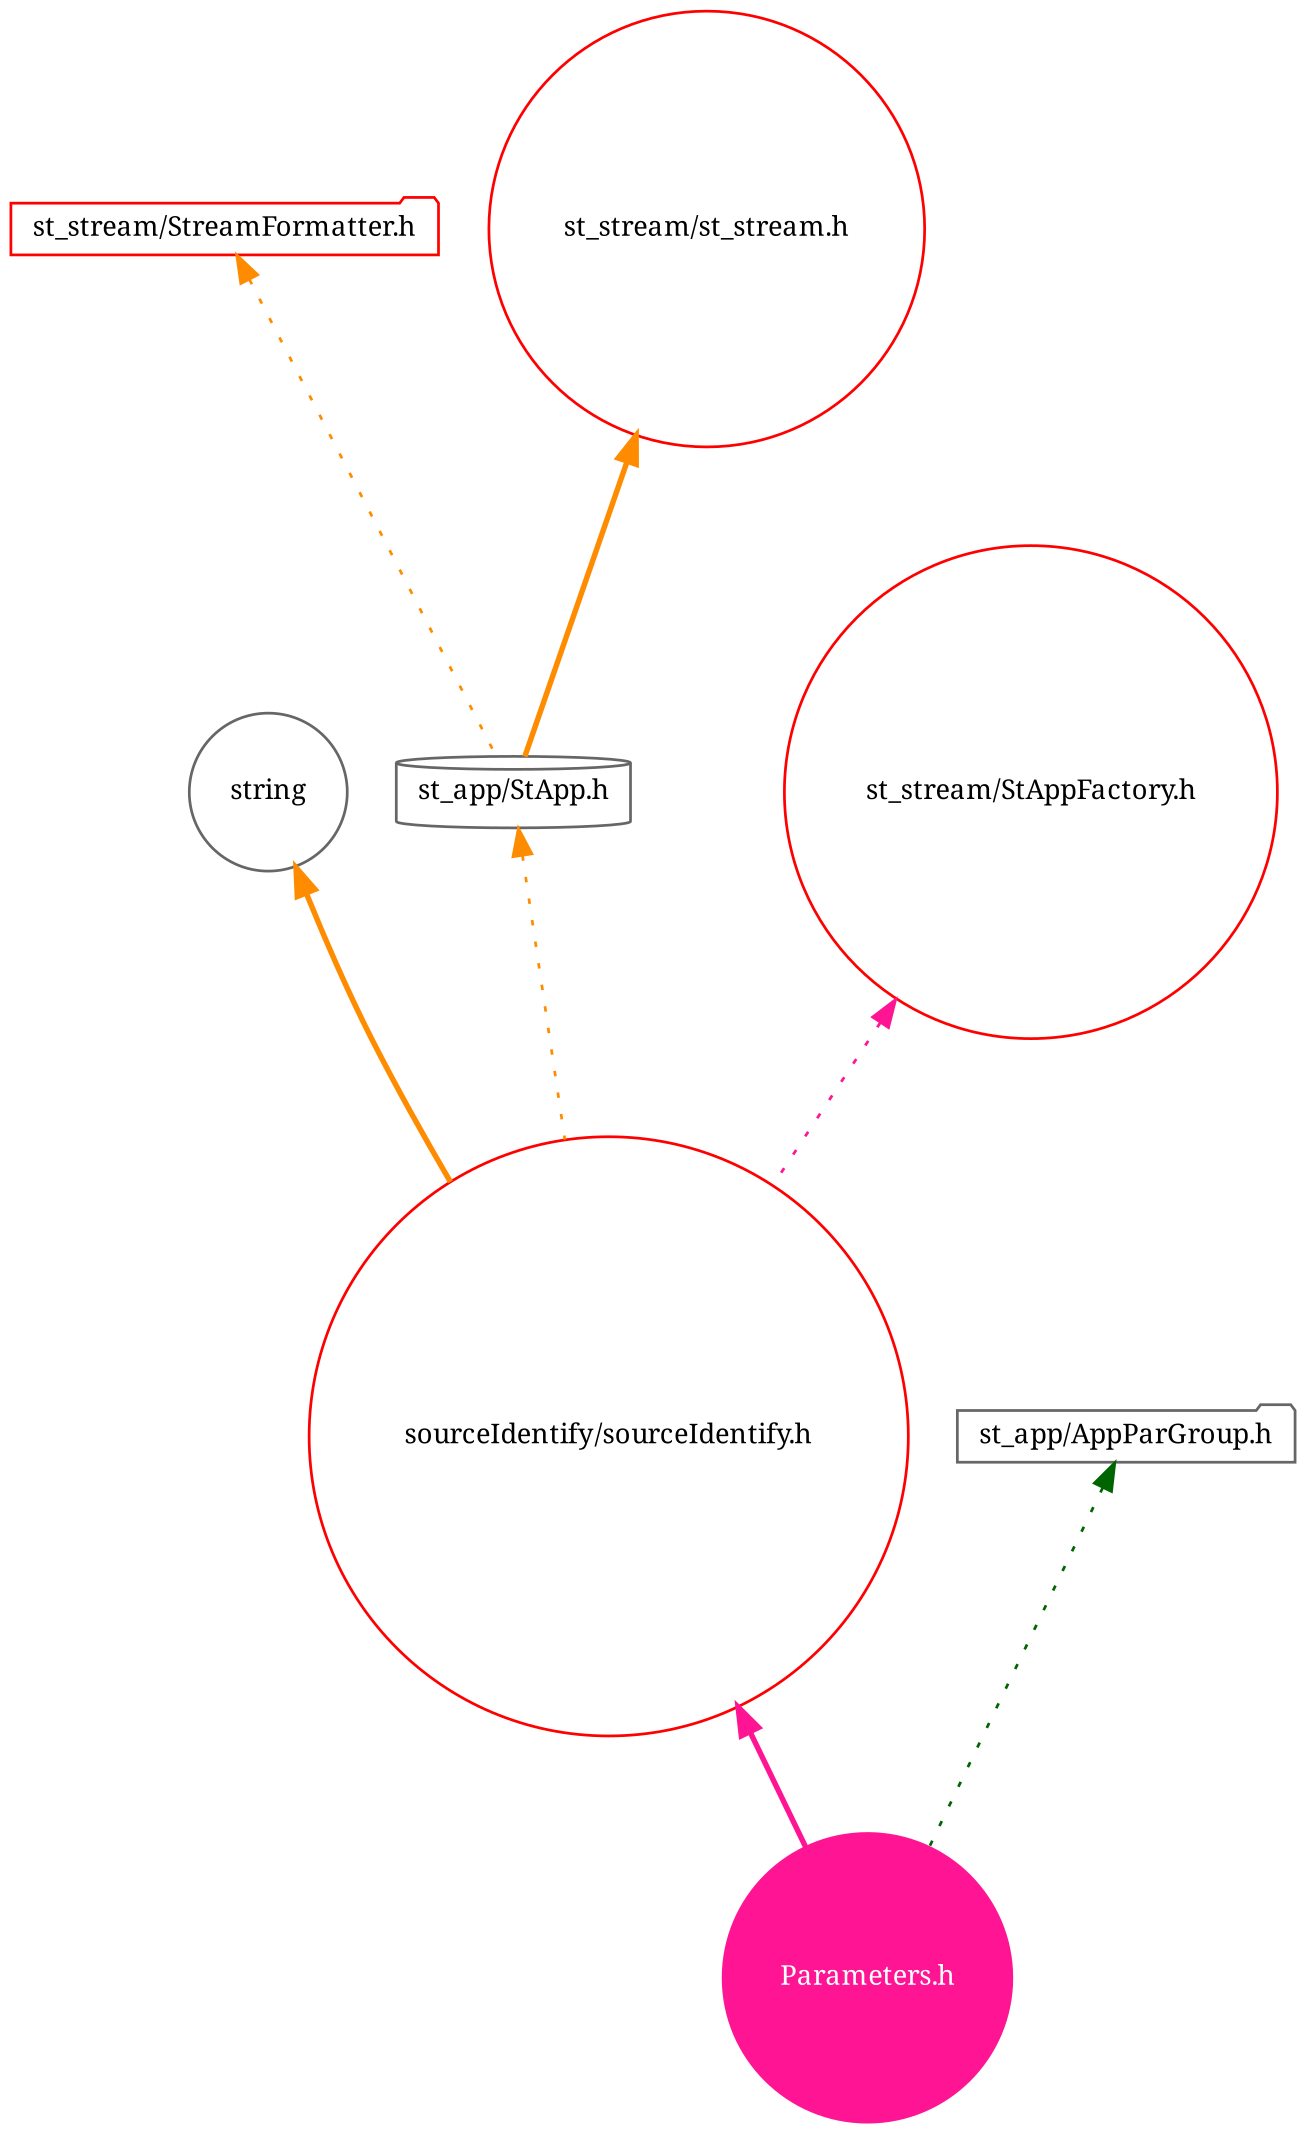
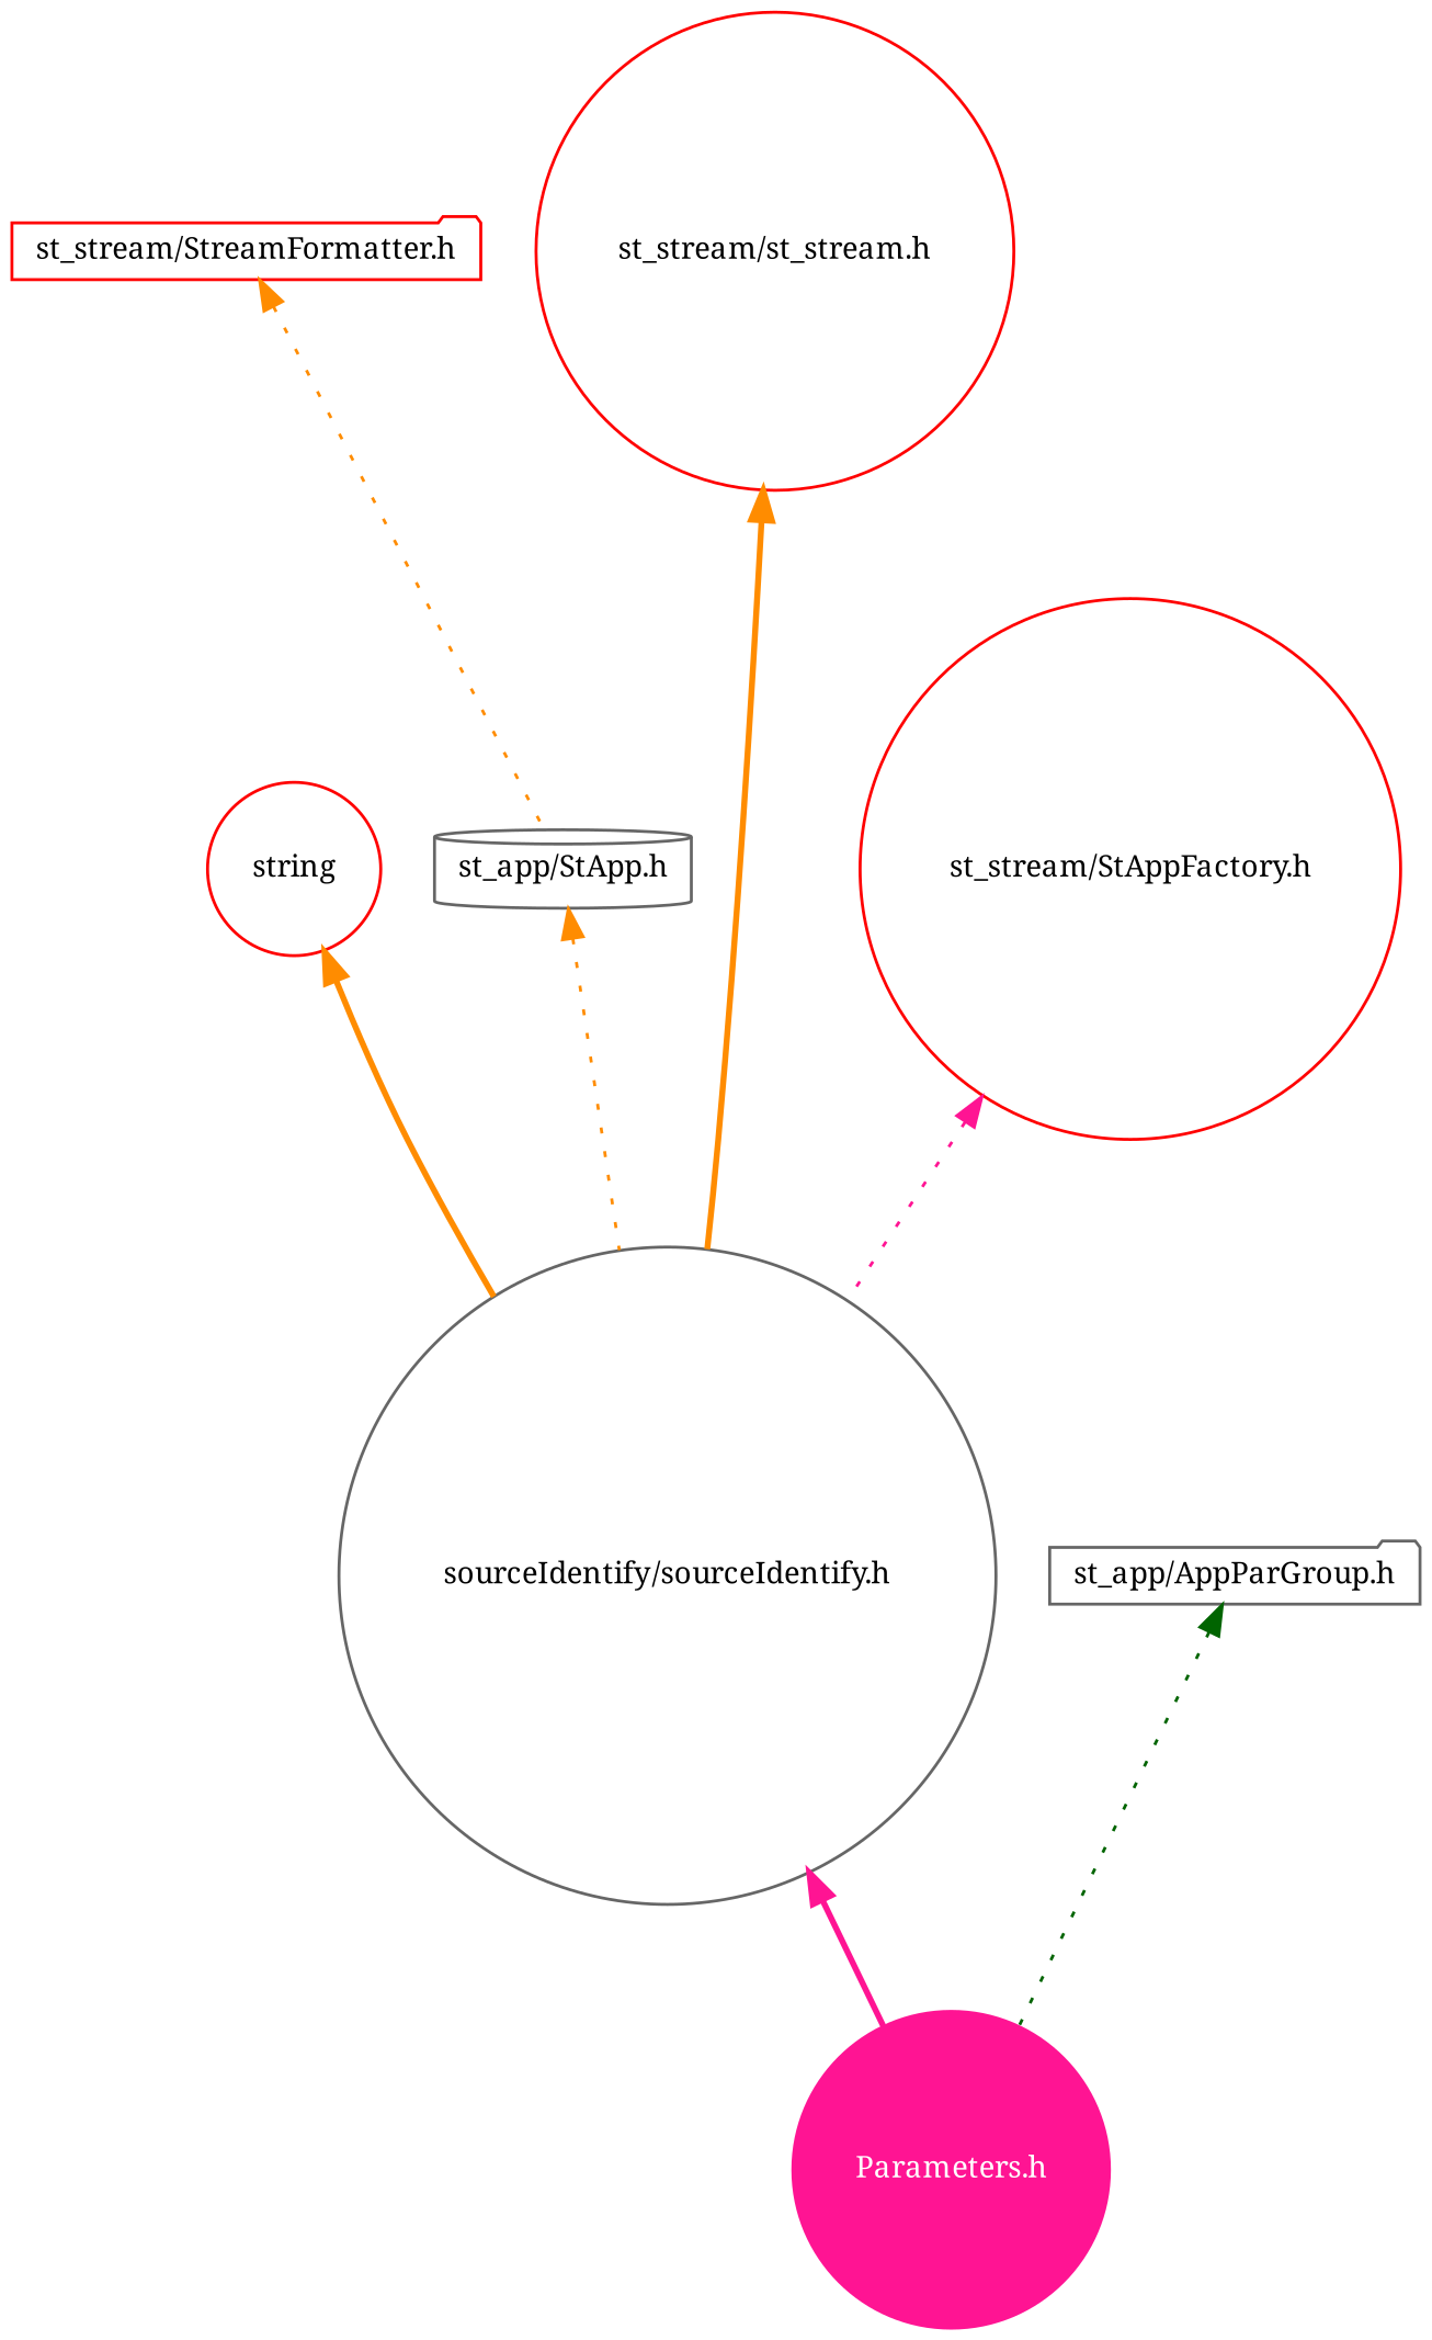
  digraph {
    fontname="Noto Serif"
    node [color=red fontname="Noto Serif" fontsize=10 shape=circle]
    edge [color=darkorange dir=back fontname="Noto Serif" fontsize=10 style=dotted]
    n1 [color=deeppink fontcolor=white height=0.2 label="Parameters.h" style=filled width=0.4]
-   n2 [height=0.2 label="sourceIdentify/sourceIdentify.h" width=0.4]
-   n3 [color=gray40 height=0.2 label=string width=0.4]
+   n2 [color=gray40 height=0.2 label="sourceIdentify/sourceIdentify.h" width=0.4]
+   n3 [height=0.2 label=string width=0.4]
    n4 [color=gray40 height=0.2 label="st_app/AppParGroup.h" shape=folder width=0.4]
    n5 [color=gray40 height=0.2 label="st_app/StApp.h" shape=cylinder width=0.4]
    n6 [height=0.2 label="st_stream/StAppFactory.h" width=0.4]
    n7 [height=0.2 label="st_stream/StreamFormatter.h" shape=folder width=0.4]
    n8 [height=0.2 label="st_stream/st_stream.h" width=0.4]
    n2 -> n1 [color=deeppink style=bold]
    n3 -> n2 [style=bold]
    n4 -> n1 [color=darkgreen]
    n5 -> n2
    n6 -> n2 [color=deeppink]
    n7 -> n5
-   n8 -> n5 [style=bold]
+   n8 -> n2 [style=bold]
  }
